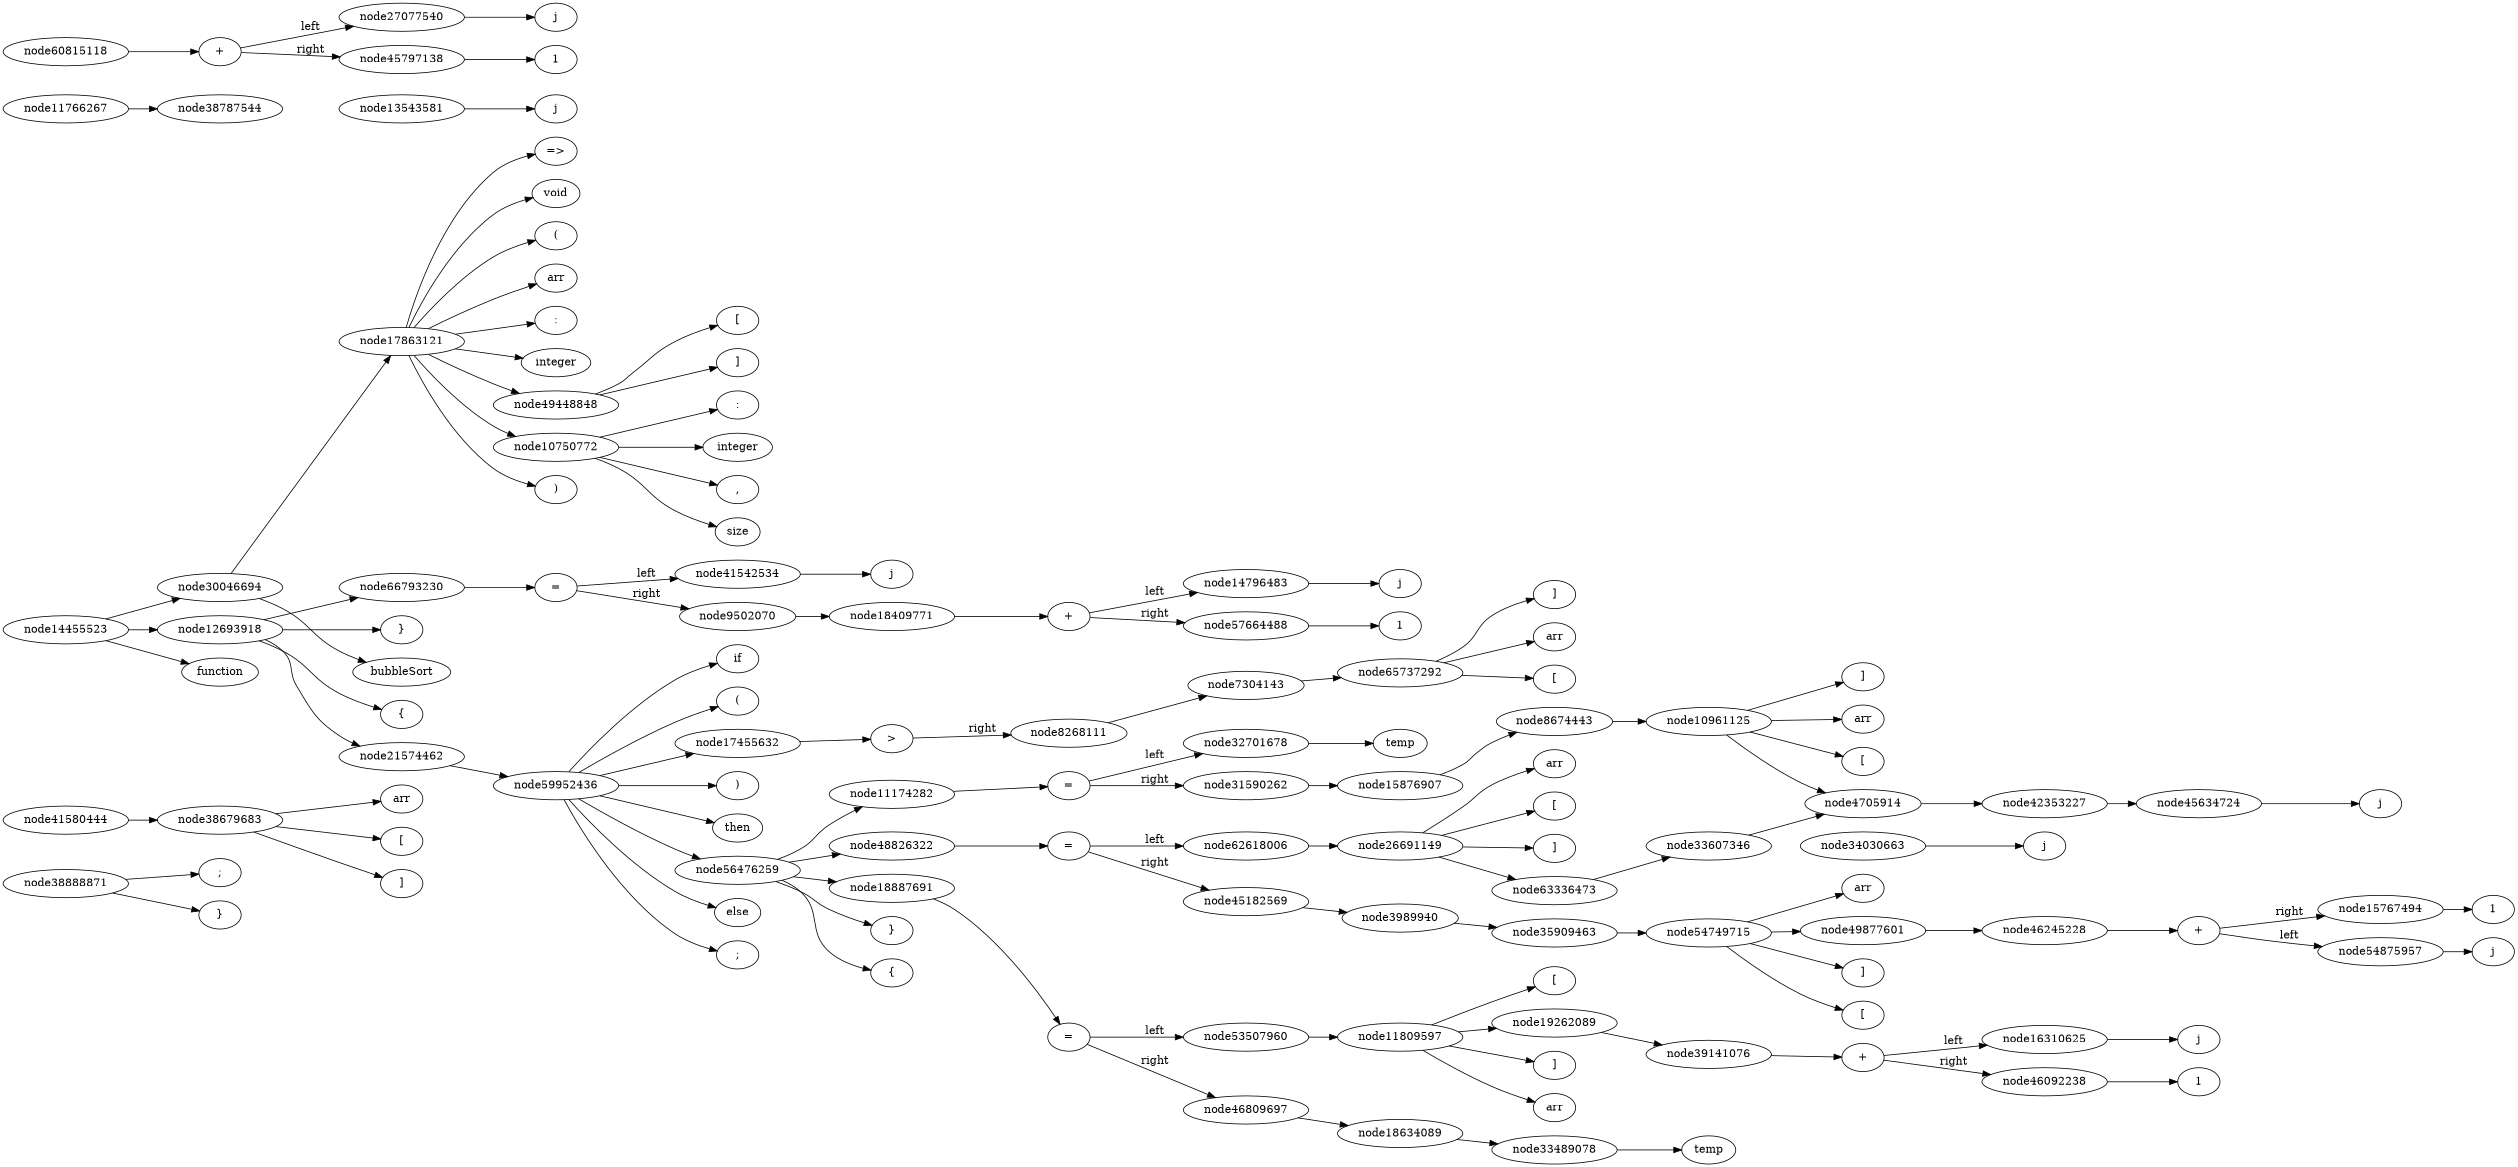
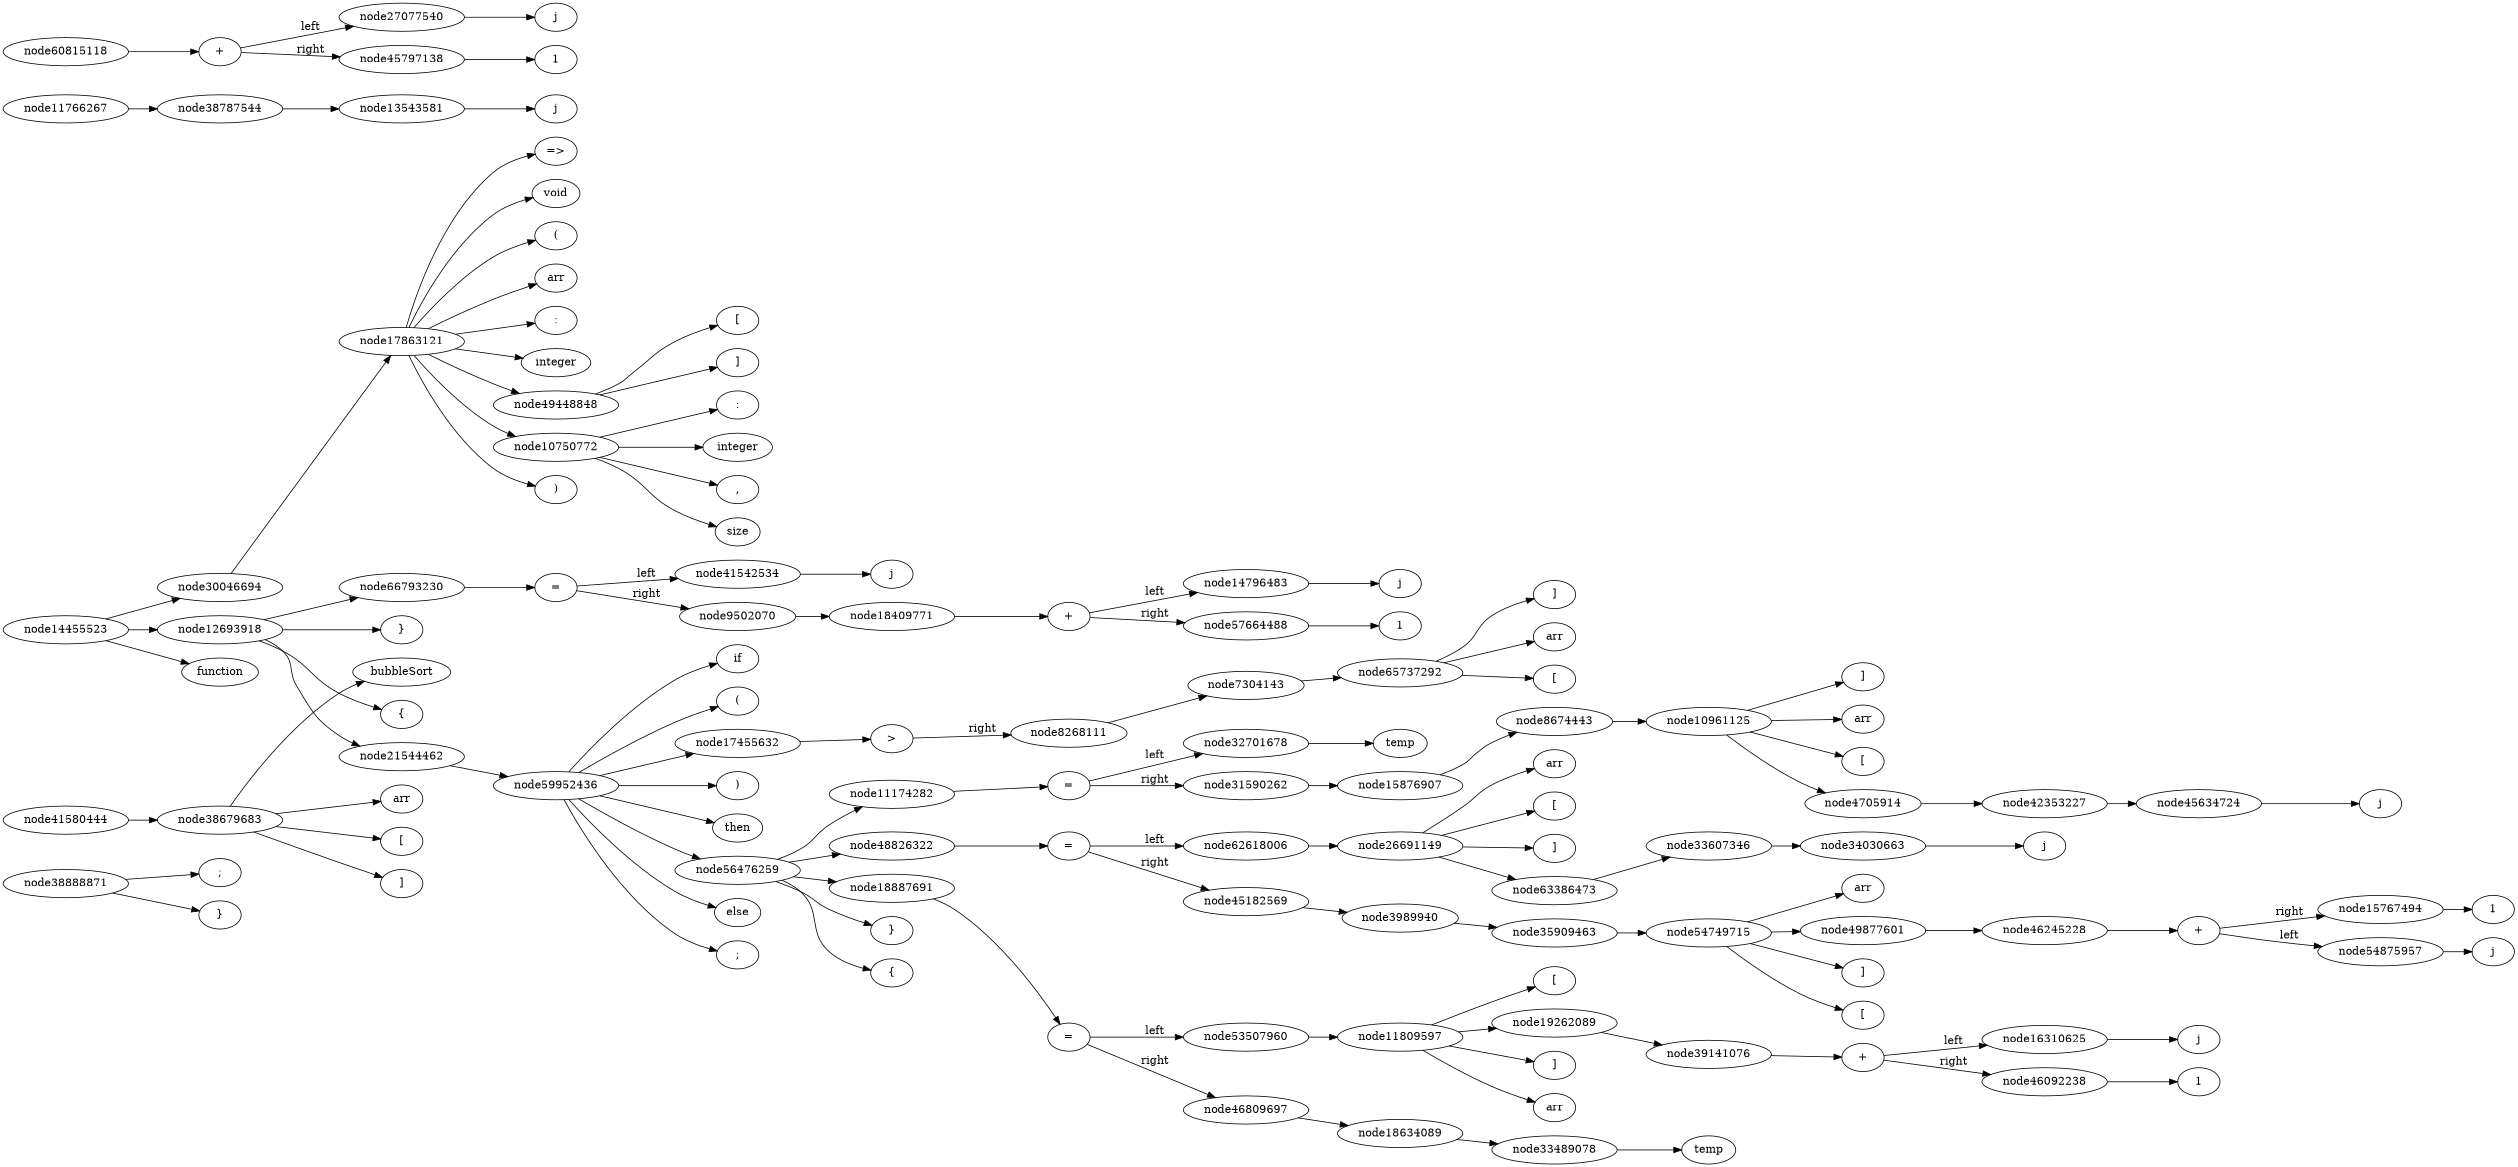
  digraph {
    rankdir=LR
    n1 [label=";"]
    node38888871
    n3 [label="}"]
    n4 [label=function]
    node14455523
    node30046694
    node12693918
    n8 [label=bubbleSort]
    node17863121
    n10 [label="{"]
-   node21574462
+   node21574462 [label=node21544462]
    node66793230
    n13 [label="}"]
    n14 [label="("]
    n15 [label=arr]
    n16 [label=":"]
    n17 [label=integer]
    node49448848
    node10750772
    n20 [label=")"]
    n21 [label="=>"]
    n22 [label=void]
    n23 [label="["]
    n24 [label="]"]
    n25 [label=","]
    n26 [label=size]
    n27 [label=":"]
    n28 [label=integer]
    node59952436
    n30 [label="="]
    n31 [label=if]
    n32 [label="("]
    node17455632
    n34 [label=")"]
    n35 [label=then]
    node56476259
    n37 [label=else]
    n38 [label=";"]
    n39 [label=">"]
    n40 [label="{"]
    node11174282
    node48826322
    n43 [label=node18887691]
    n44 [label="}"]
    node8268111
    node7304143
    node41580444
    node38679683
    n49 [label=arr]
    n50 [label="["]
    n51 [label="]"]
    node11766267
    node38787544
    node13543581
    n55 [label=j]
    node65737292
    n57 [label=arr]
    n58 [label="["]
    n59 [label="]"]
    n60 [label="+"]
    node60815118
    node27077540
    node45797138
    n64 [label=j]
    n65 [label=1]
    n66 [label="="]
    n67 [label="="]
    n68 [label="="]
    node32701678
    node31590262
    n71 [label=temp]
    node15876907
    node8674443
    node10961125
    n75 [label=arr]
    n76 [label="["]
    node4705914
    n78 [label="]"]
    node42353227
    node45634724
    n81 [label=j]
    node62618006
    node45182569
    node26691149
    node3989940
    n86 [label=arr]
    n87 [label="["]
-   node63386473 [label=node63336473]
+   node63386473
    n89 [label="]"]
    node33607346
    node34030663
    n92 [label=j]
    node35909463
    node54749715
    n95 [label=arr]
    n96 [label="["]
    node49877601
    n98 [label="]"]
    node46245228
    n100 [label="+"]
    node54875957
    node15767494
    n103 [label=j]
    n104 [label=1]
    node53507960
    node46809697
    node11809597
    node18634089
    n109 [label=arr]
    n110 [label="["]
    node19262089
    n112 [label="]"]
    node39141076
    n114 [label="+"]
    node16310625
    node46092238
    n117 [label=j]
    n118 [label=1]
    node33489078
    n120 [label=temp]
    node41542534
    node9502070
    n123 [label=j]
    node18409771
    n125 [label="+"]
    node14796483
    node57664488
    n128 [label=j]
    n129 [label=1]
    node38888871 -> n1
    node38888871 -> n3
    node14455523 -> n4
    node14455523 -> node30046694
    node14455523 -> node12693918
-   node30046694 -> n8
+   node38679683 -> n8
    node30046694 -> node17863121
    node12693918 -> n10
    node12693918 -> node21574462
    node12693918 -> node66793230
    node12693918 -> n13
    node17863121 -> n14
    node17863121 -> n15
    node17863121 -> n16
    node17863121 -> n17
    node17863121 -> node49448848
    node17863121 -> node10750772
    node17863121 -> n20
    node17863121 -> n21
    node17863121 -> n22
    node21574462 -> node59952436
    node66793230 -> n30
    node49448848 -> n23
    node49448848 -> n24
    node10750772 -> n25
    node10750772 -> n26
    node10750772 -> n27
    node10750772 -> n28
    node59952436 -> n31
    node59952436 -> n32
    node59952436 -> node17455632
    node59952436 -> n34
    node59952436 -> n35
    node59952436 -> node56476259
    node59952436 -> n37
    node59952436 -> n38
    n30 -> node41542534 [label=left]
    n30 -> node9502070 [label=right]
    node17455632 -> n39
    node56476259 -> n40
    node56476259 -> node11174282
    node56476259 -> node48826322
    node56476259 -> n43
    node56476259 -> n44
    n39 -> node8268111 [label=right]
    node11174282 -> n66
    node48826322 -> n67
    n43 -> n68
    node8268111 -> node7304143
    node7304143 -> node65737292
    node41580444 -> node38679683
    node38679683 -> n49
    node38679683 -> n50
    node38679683 -> n51
    node11766267 -> node38787544
+   node38787544 -> node13543581
    node13543581 -> n55
    node65737292 -> n57
    node65737292 -> n58
    node65737292 -> n59
    n60 -> node27077540 [label=left]
    n60 -> node45797138 [label=right]
    node60815118 -> n60
    node27077540 -> n64
    node45797138 -> n65
    n66 -> node32701678 [label=left]
    n66 -> node31590262 [label=right]
    n67 -> node62618006 [label=left]
    n67 -> node45182569 [label=right]
    n68 -> node53507960 [label=left]
    n68 -> node46809697 [label=right]
    node32701678 -> n71
    node31590262 -> node15876907
    node15876907 -> node8674443
    node8674443 -> node10961125
    node10961125 -> n75
    node10961125 -> n76
    node10961125 -> node4705914
    node10961125 -> n78
    node4705914 -> node42353227
    node42353227 -> node45634724
    node45634724 -> n81
    node62618006 -> node26691149
    node45182569 -> node3989940
    node26691149 -> n86
    node26691149 -> n87
    node26691149 -> node63386473
    node26691149 -> n89
    node3989940 -> node35909463
    node63386473 -> node33607346
-   node33607346 -> node4705914
+   node33607346 -> node34030663
    node34030663 -> n92
    node35909463 -> node54749715
    node54749715 -> n95
    node54749715 -> n96
    node54749715 -> node49877601
    node54749715 -> n98
    node49877601 -> node46245228
    node46245228 -> n100
    n100 -> node54875957 [label=left]
    n100 -> node15767494 [label=right]
    node54875957 -> n103
    node15767494 -> n104
    node53507960 -> node11809597
    node46809697 -> node18634089
    node11809597 -> n109
    node11809597 -> n110
    node11809597 -> node19262089
    node11809597 -> n112
    node18634089 -> node33489078
    node19262089 -> node39141076
    node39141076 -> n114
    n114 -> node16310625 [label=left]
    n114 -> node46092238 [label=right]
    node16310625 -> n117
    node46092238 -> n118
    node33489078 -> n120
    node41542534 -> n123
    node9502070 -> node18409771
    node18409771 -> n125
    n125 -> node14796483 [label=left]
    n125 -> node57664488 [label=right]
    node14796483 -> n128
    node57664488 -> n129
  }
